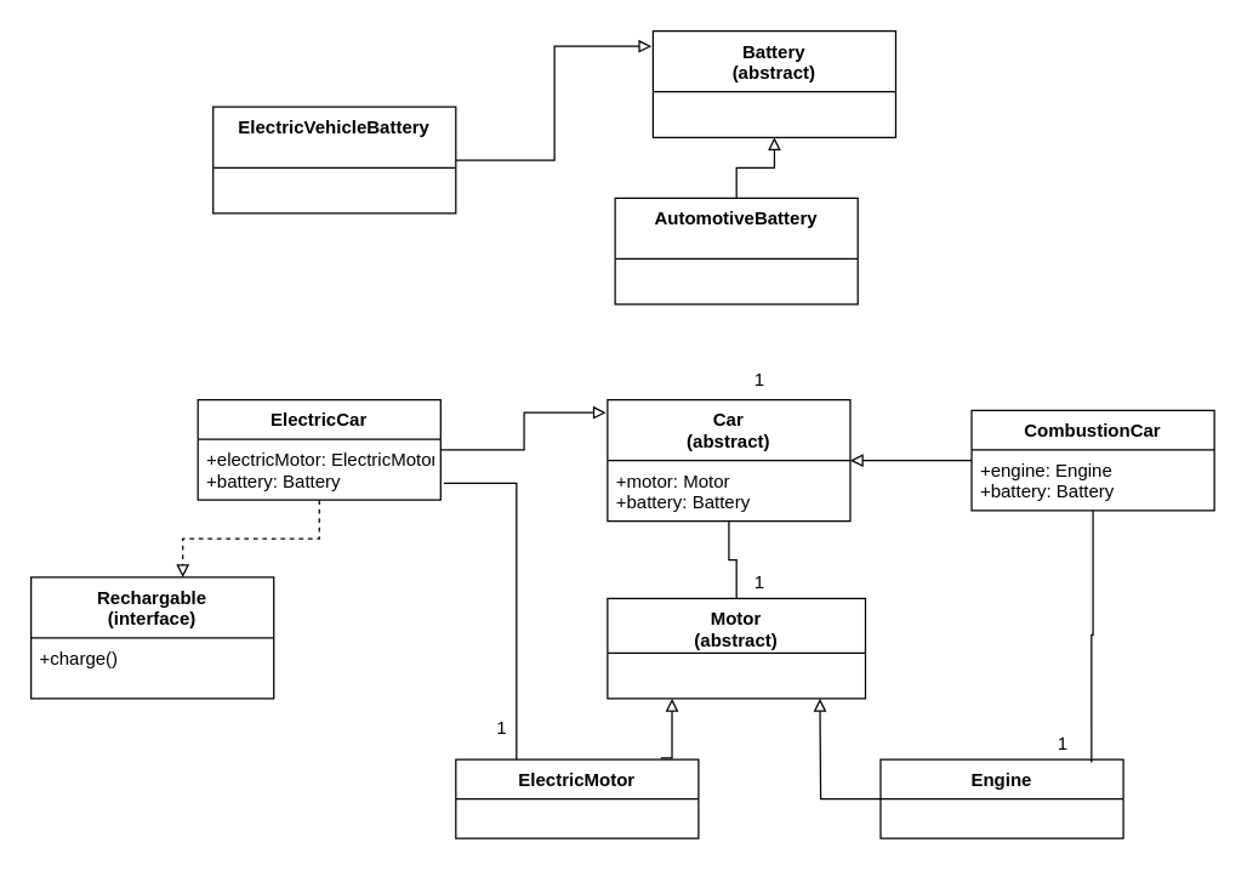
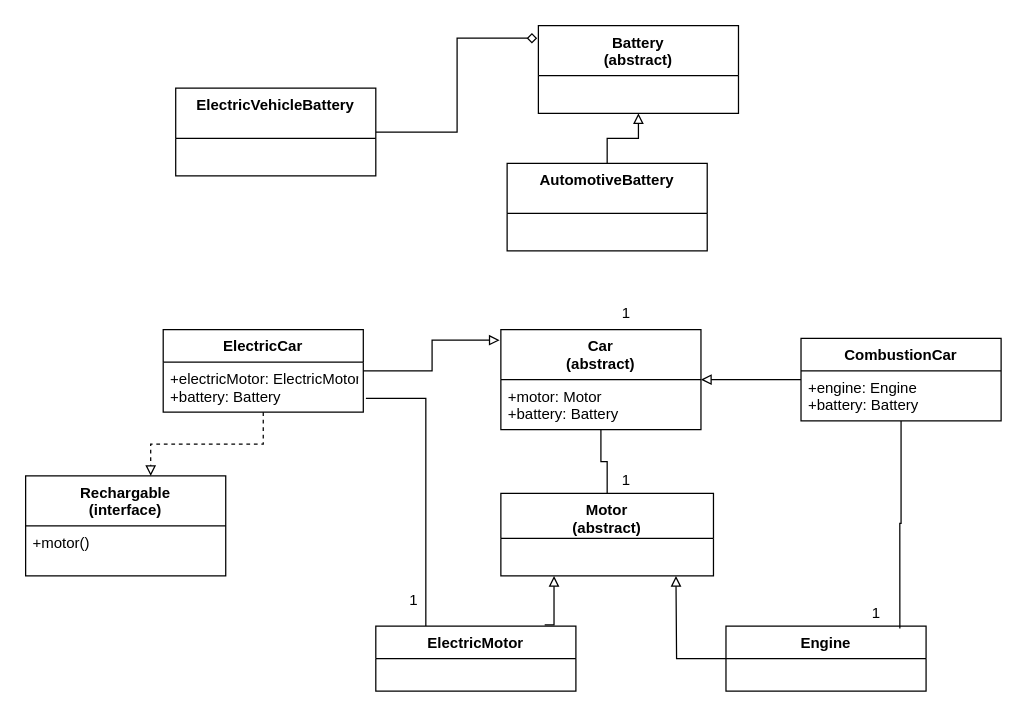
  <mxCell id="0" />
  <mxCell id="1" parent="0" />
  <mxCell id="2" style="edgeStyle=orthogonalEdgeStyle;rounded=0;orthogonalLoop=1;jettySize=auto;html=1;entryX=0.5;entryY=0;entryDx=0;entryDy=0;endArrow=none;endFill=0;" edge="1" parent="1" source="3" target="11"><mxGeometry relative="1" as="geometry" /></mxCell>
  <mxCell id="3" value="Car&#10;(abstract)" style="swimlane;fontStyle=1;align=center;verticalAlign=top;childLayout=stackLayout;horizontal=1;startSize=40;horizontalStack=0;resizeParent=1;resizeParentMax=0;resizeLast=0;collapsible=1;marginBottom=0;" vertex="1" parent="1"><mxGeometry x="400" y="263" width="160" height="80" as="geometry" /></mxCell>
  <mxCell id="4" value="+motor: Motor&#10;+battery: Battery" style="text;strokeColor=none;fillColor=none;align=left;verticalAlign=top;spacingLeft=4;spacingRight=4;overflow=hidden;rotatable=0;points=[[0,0.5],[1,0.5]];portConstraint=eastwest;" vertex="1" parent="3"><mxGeometry y="40" width="160" height="40" as="geometry" /></mxCell>
  <mxCell id="5" style="edgeStyle=orthogonalEdgeStyle;rounded=0;orthogonalLoop=1;jettySize=auto;html=1;endArrow=block;endFill=0;" edge="1" parent="1" source="6"><mxGeometry relative="1" as="geometry"><mxPoint x="540" y="460" as="targetPoint" /></mxGeometry></mxCell>
  <mxCell id="6" value="Engine" style="swimlane;fontStyle=1;align=center;verticalAlign=top;childLayout=stackLayout;horizontal=1;startSize=26;horizontalStack=0;resizeParent=1;resizeParentMax=0;resizeLast=0;collapsible=1;marginBottom=0;" vertex="1" parent="1"><mxGeometry x="580" y="500" width="160" height="52" as="geometry" /></mxCell>
  <mxCell id="7" value=" " style="text;strokeColor=none;fillColor=none;align=left;verticalAlign=top;spacingLeft=4;spacingRight=4;overflow=hidden;rotatable=0;points=[[0,0.5],[1,0.5]];portConstraint=eastwest;" vertex="1" parent="6"><mxGeometry y="26" width="160" height="26" as="geometry" /></mxCell>
  <mxCell id="8" style="edgeStyle=orthogonalEdgeStyle;rounded=0;orthogonalLoop=1;jettySize=auto;html=1;entryX=0.25;entryY=1;entryDx=0;entryDy=0;endArrow=block;endFill=0;exitX=0.844;exitY=-0.019;exitDx=0;exitDy=0;exitPerimeter=0;" edge="1" parent="1" source="9" target="11"><mxGeometry relative="1" as="geometry" /></mxCell>
  <mxCell id="9" value="ElectricMotor" style="swimlane;fontStyle=1;align=center;verticalAlign=top;childLayout=stackLayout;horizontal=1;startSize=26;horizontalStack=0;resizeParent=1;resizeParentMax=0;resizeLast=0;collapsible=1;marginBottom=0;" vertex="1" parent="1"><mxGeometry x="300" y="500" width="160" height="52" as="geometry" /></mxCell>
  <mxCell id="10" value=" " style="text;strokeColor=none;fillColor=none;align=left;verticalAlign=top;spacingLeft=4;spacingRight=4;overflow=hidden;rotatable=0;points=[[0,0.5],[1,0.5]];portConstraint=eastwest;" vertex="1" parent="9"><mxGeometry y="26" width="160" height="26" as="geometry" /></mxCell>
  <mxCell id="11" value="Motor&#10;(abstract)&#10;" style="swimlane;fontStyle=1;align=center;verticalAlign=top;childLayout=stackLayout;horizontal=1;startSize=36;horizontalStack=0;resizeParent=1;resizeParentMax=0;resizeLast=0;collapsible=1;marginBottom=0;" vertex="1" parent="1"><mxGeometry x="400" y="394" width="170" height="66" as="geometry" /></mxCell>
  <mxCell id="12" value="Battery&#10;(abstract)" style="swimlane;fontStyle=1;align=center;verticalAlign=top;childLayout=stackLayout;horizontal=1;startSize=40;horizontalStack=0;resizeParent=1;resizeParentMax=0;resizeLast=0;collapsible=1;marginBottom=0;" vertex="1" parent="1"><mxGeometry x="430" y="20" width="160" height="70" as="geometry" /></mxCell>
  <mxCell id="13" value="1" style="text;html=1;align=center;verticalAlign=middle;resizable=0;points=[];autosize=1;" vertex="1" parent="1"><mxGeometry x="490" y="374" width="20" height="20" as="geometry" /></mxCell>
  <mxCell id="14" value="Rechargable&#10;(interface)" style="swimlane;fontStyle=1;align=center;verticalAlign=top;childLayout=stackLayout;horizontal=1;startSize=40;horizontalStack=0;resizeParent=1;resizeParentMax=0;resizeLast=0;collapsible=1;marginBottom=0;" vertex="1" parent="1"><mxGeometry x="20" y="380" width="160" height="80" as="geometry" /></mxCell>
- <mxCell id="15" value="+charge()" style="text;strokeColor=none;fillColor=none;align=left;verticalAlign=top;spacingLeft=4;spacingRight=4;overflow=hidden;rotatable=0;points=[[0,0.5],[1,0.5]];portConstraint=eastwest;" vertex="1" parent="14"><mxGeometry y="40" width="160" height="40" as="geometry" /></mxCell>
+ <mxCell id="15" value="+motor()" style="text;strokeColor=none;fillColor=none;align=left;verticalAlign=top;spacingLeft=4;spacingRight=4;overflow=hidden;rotatable=0;points=[[0,0.5],[1,0.5]];portConstraint=eastwest;" vertex="1" parent="14"><mxGeometry y="40" width="160" height="40" as="geometry" /></mxCell>
  <mxCell id="16" style="edgeStyle=orthogonalEdgeStyle;rounded=0;orthogonalLoop=1;jettySize=auto;html=1;entryX=0.25;entryY=0;entryDx=0;entryDy=0;endArrow=none;endFill=0;exitX=1.013;exitY=0.725;exitDx=0;exitDy=0;exitPerimeter=0;" edge="1" parent="1" source="20" target="9"><mxGeometry relative="1" as="geometry" /></mxCell>
  <mxCell id="17" style="edgeStyle=orthogonalEdgeStyle;rounded=0;orthogonalLoop=1;jettySize=auto;html=1;entryX=-0.006;entryY=0.106;entryDx=0;entryDy=0;entryPerimeter=0;endArrow=block;endFill=0;" edge="1" parent="1" source="19" target="3"><mxGeometry relative="1" as="geometry" /></mxCell>
  <mxCell id="18" style="edgeStyle=orthogonalEdgeStyle;rounded=0;orthogonalLoop=1;jettySize=auto;html=1;entryX=0.625;entryY=0;entryDx=0;entryDy=0;entryPerimeter=0;endArrow=block;endFill=0;dashed=1;" edge="1" parent="1" source="19" target="14"><mxGeometry relative="1" as="geometry" /></mxCell>
  <mxCell id="19" value="ElectricCar" style="swimlane;fontStyle=1;align=center;verticalAlign=top;childLayout=stackLayout;horizontal=1;startSize=26;horizontalStack=0;resizeParent=1;resizeParentMax=0;resizeLast=0;collapsible=1;marginBottom=0;" vertex="1" parent="1"><mxGeometry x="130" y="263" width="160" height="66" as="geometry" /></mxCell>
  <mxCell id="20" value="+electricMotor: ElectricMotor&#10;+battery: Battery" style="text;strokeColor=none;fillColor=none;align=left;verticalAlign=top;spacingLeft=4;spacingRight=4;overflow=hidden;rotatable=0;points=[[0,0.5],[1,0.5]];portConstraint=eastwest;" vertex="1" parent="19"><mxGeometry y="26" width="160" height="40" as="geometry" /></mxCell>
  <mxCell id="21" value="1" style="text;html=1;align=center;verticalAlign=middle;resizable=0;points=[];autosize=1;" vertex="1" parent="1"><mxGeometry x="320" y="470" width="20" height="20" as="geometry" /></mxCell>
  <mxCell id="22" style="edgeStyle=orthogonalEdgeStyle;rounded=0;orthogonalLoop=1;jettySize=auto;html=1;endArrow=block;endFill=0;" edge="1" parent="1" source="24" target="3"><mxGeometry relative="1" as="geometry" /></mxCell>
  <mxCell id="23" style="edgeStyle=orthogonalEdgeStyle;rounded=0;orthogonalLoop=1;jettySize=auto;html=1;entryX=0.869;entryY=0.038;entryDx=0;entryDy=0;entryPerimeter=0;endArrow=none;endFill=0;" edge="1" parent="1" source="24" target="6"><mxGeometry relative="1" as="geometry" /></mxCell>
  <mxCell id="24" value="CombustionCar" style="swimlane;fontStyle=1;align=center;verticalAlign=top;childLayout=stackLayout;horizontal=1;startSize=26;horizontalStack=0;resizeParent=1;resizeParentMax=0;resizeLast=0;collapsible=1;marginBottom=0;" vertex="1" parent="1"><mxGeometry x="640" y="270" width="160" height="66" as="geometry" /></mxCell>
  <mxCell id="25" value="+engine: Engine&#10;+battery: Battery" style="text;strokeColor=none;fillColor=none;align=left;verticalAlign=top;spacingLeft=4;spacingRight=4;overflow=hidden;rotatable=0;points=[[0,0.5],[1,0.5]];portConstraint=eastwest;" vertex="1" parent="24"><mxGeometry y="26" width="160" height="40" as="geometry" /></mxCell>
  <mxCell id="26" value="1" style="text;html=1;align=center;verticalAlign=middle;resizable=0;points=[];autosize=1;" vertex="1" parent="1"><mxGeometry x="690" y="480" width="20" height="20" as="geometry" /></mxCell>
- <mxCell id="27" style="edgeStyle=orthogonalEdgeStyle;rounded=0;orthogonalLoop=1;jettySize=auto;html=1;entryX=-0.006;entryY=0.143;entryDx=0;entryDy=0;entryPerimeter=0;endArrow=block;endFill=0;" edge="1" parent="1" source="28" target="12"><mxGeometry relative="1" as="geometry" /></mxCell>
+ <mxCell id="27" style="edgeStyle=orthogonalEdgeStyle;rounded=0;orthogonalLoop=1;jettySize=auto;html=1;entryX=-0.006;entryY=0.143;entryDx=0;entryDy=0;entryPerimeter=0;endArrow=diamond;endFill=0;" edge="1" parent="1" source="28" target="12"><mxGeometry relative="1" as="geometry" /></mxCell>
  <mxCell id="28" value="ElectricVehicleBattery" style="swimlane;fontStyle=1;align=center;verticalAlign=top;childLayout=stackLayout;horizontal=1;startSize=40;horizontalStack=0;resizeParent=1;resizeParentMax=0;resizeLast=0;collapsible=1;marginBottom=0;" vertex="1" parent="1"><mxGeometry x="140" y="70" width="160" height="70" as="geometry" /></mxCell>
  <mxCell id="29" style="edgeStyle=orthogonalEdgeStyle;rounded=0;orthogonalLoop=1;jettySize=auto;html=1;entryX=0.5;entryY=1;entryDx=0;entryDy=0;endArrow=block;endFill=0;" edge="1" parent="1" source="30" target="12"><mxGeometry relative="1" as="geometry" /></mxCell>
  <mxCell id="30" value="AutomotiveBattery" style="swimlane;fontStyle=1;align=center;verticalAlign=top;childLayout=stackLayout;horizontal=1;startSize=40;horizontalStack=0;resizeParent=1;resizeParentMax=0;resizeLast=0;collapsible=1;marginBottom=0;" vertex="1" parent="1"><mxGeometry x="405" y="130" width="160" height="70" as="geometry" /></mxCell>
  <mxCell id="31" value="1" style="text;html=1;align=center;verticalAlign=middle;resizable=0;points=[];autosize=1;" vertex="1" parent="1"><mxGeometry x="490" y="240" width="20" height="20" as="geometry" /></mxCell>
